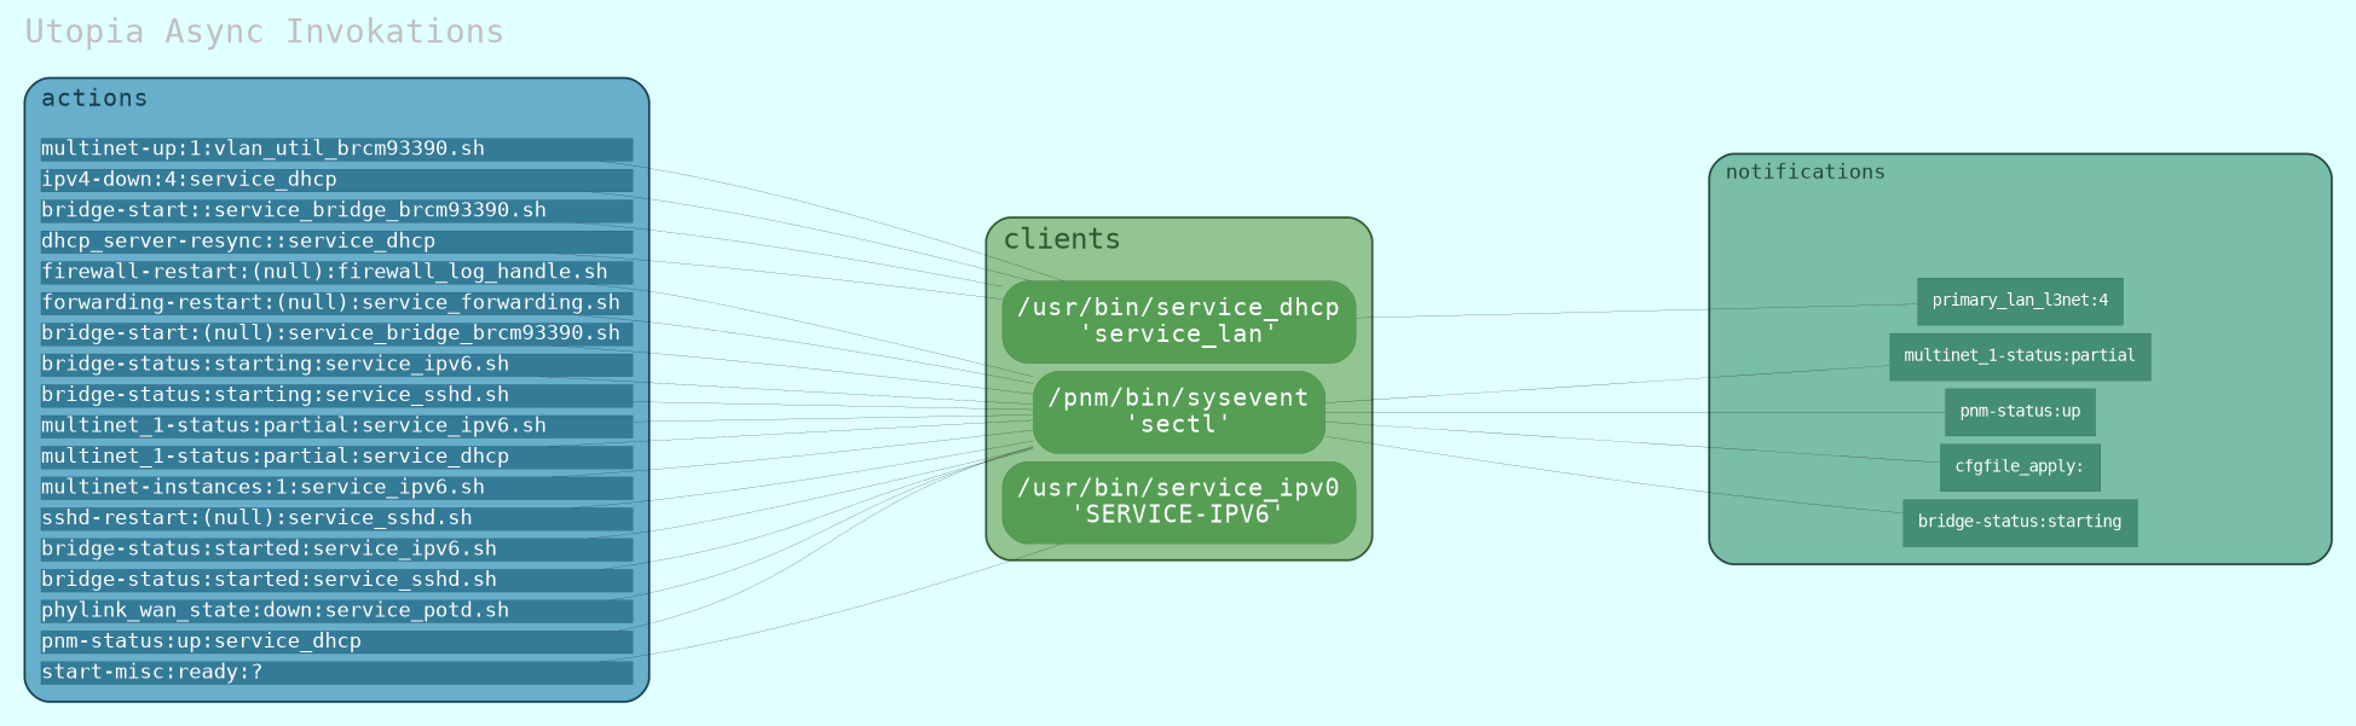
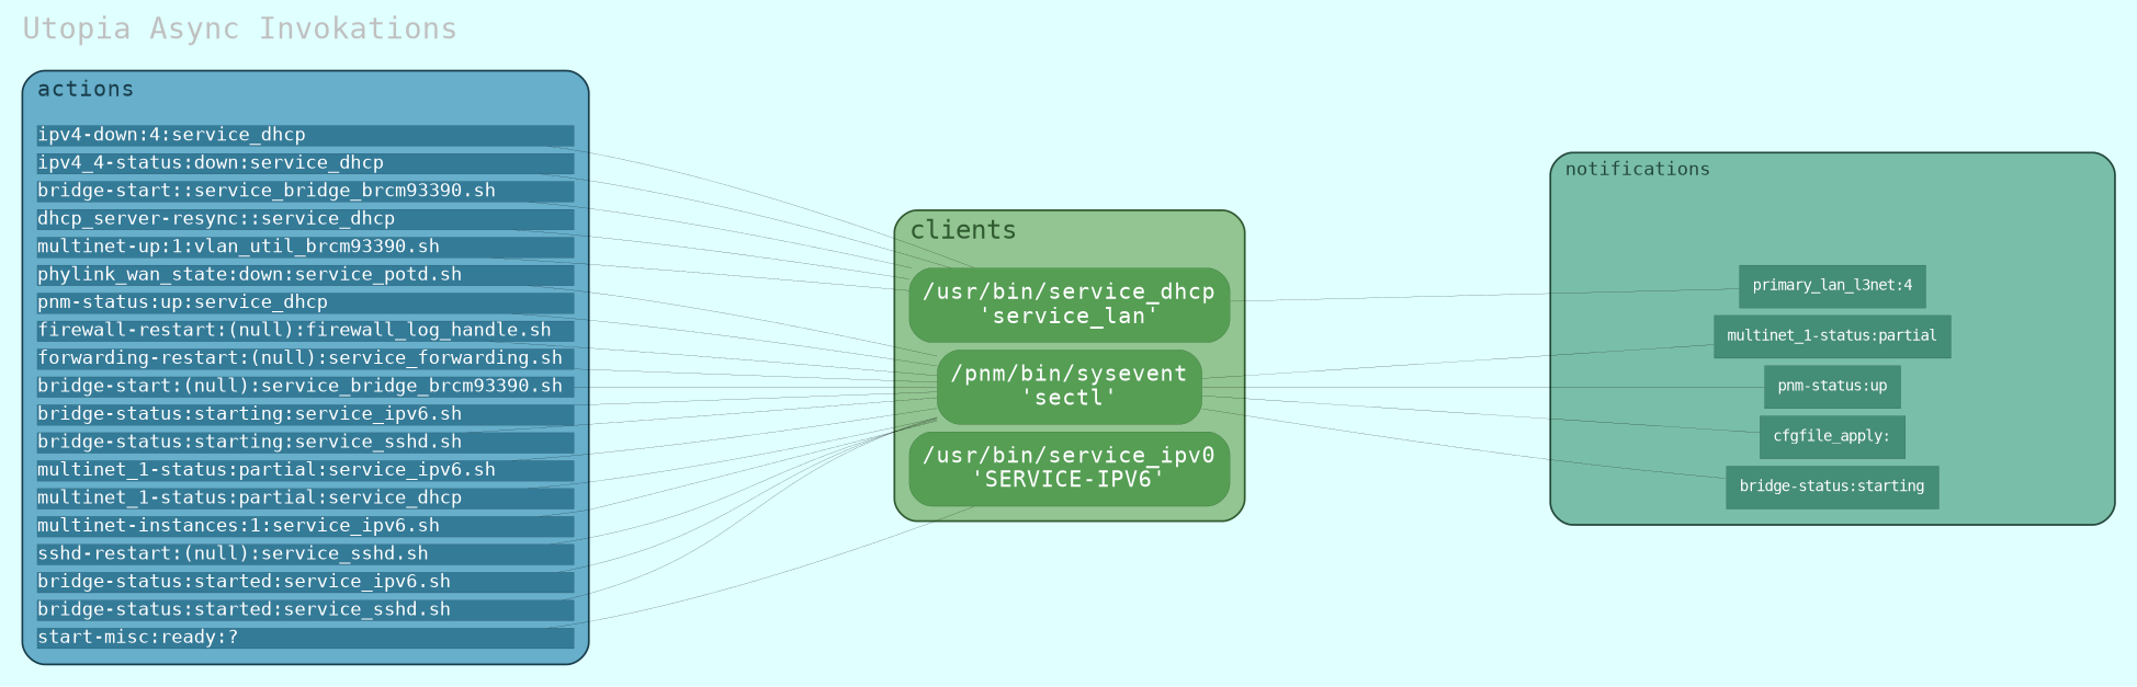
  digraph {
    bgcolor=lightcyan
    fontcolor=grey
    fontname="DejaVu Sans Mono"
    fontsize=16
    label="Utopia Async Invokations"
    labeljust=l
    labelloc=top
    nodesep=0.05
    rankdir=LR
    ranksep=2.5
    node [fontname="DejaVu Sans Mono" margin=0 penwidth=0.1 shape=box style=filled color="#092834" fillcolor="#347B98" fontcolor=white fontsize=10]
    edge [arrowhead=none arrowsize=0.5 color=black fontname="DejaVu Sans Mono" penwidth=0.1]
    _fac04ca68a48af91f0290001604a2463 [height=0 margin=0.1 shape=plaintext style=invisible color="" fillcolor="" fontcolor="" fontsize=""]
    n2 [color="#093426" fillcolor="#448D76" fontsize=8 height=0 label="pnm-status:up\l" margin=0.1 width=0]
    n3 [color="#093426" fillcolor="#448D76" fontsize=8 height=0 label="primary_lan_l3net:4\l" margin=0.1 width=0]
    n4 [color="#093426" fillcolor="#448D76" fontsize=8 height=0 label="bridge-status:starting\l" margin=0.1 width=0]
    n5 [color="#093426" fillcolor="#448D76" fontsize=8 height=0 label="multinet_1-status:partial\l" margin=0.1 width=0]
    n6 [color="#093426" fillcolor="#448D76" fontsize=8 height=0 label="cfgfile_apply:\l" margin=0.1 width=0]
    n7 [color="#0A3409" fillcolor="#559E54" fontsize=12 height=0 label="/pnm/bin/sysevent\n'sectl'" margin=0.1 style="filled,rounded" width=0]
    n8 [color="#0A3409" fillcolor="#559E54" fontsize=12 height=0 label="/usr/bin/service_dhcp\n'service_lan'" margin=0.1 style="filled,rounded" width=0]
    n9 [color="#0A3409" fillcolor="#559E54" fontsize=12 height=0 label="/usr/bin/service_ipv0\n'SERVICE-IPV6'" margin=0.1 style="filled,rounded" width=0]
    n10 [height=0 label="phylink_wan_state:down:service_potd.sh\l" width=4]
    n11 [height=0 label="pnm-status:up:service_dhcp\l" width=4]
    n12 [height=0 label="bridge-start::service_bridge_brcm93390.sh\l" width=4]
    n13 [height=0 label="dhcp_server-resync::service_dhcp\l" width=4]
    n14 [height=0 label="multinet-up:1:vlan_util_brcm93390.sh\l" width=4]
    n15 [height=0 label="bridge-status:starting:service_ipv6.sh\l" width=4]
    n16 [height=0 label="bridge-status:starting:service_sshd.sh\l" width=4]
    n17 [height=0 label="multinet_1-status:partial:service_ipv6.sh\l" width=4]
    n18 [height=0 label="multinet_1-status:partial:service_dhcp\l" width=4]
    n19 [height=0 label="multinet-instances:1:service_ipv6.sh\l" width=4]
    n20 [height=0 label="sshd-restart:(null):service_sshd.sh\l" width=4]
    n21 [height=0 label="bridge-status:started:service_ipv6.sh\l" width=4]
    n22 [height=0 label="bridge-status:started:service_sshd.sh\l" width=4]
    n23 [height=0 label="firewall-restart:(null):firewall_log_handle.sh\l" width=4]
    n24 [height=0 label="start-misc:ready:?\l" width=4]
    n25 [height=0 label="forwarding-restart:(null):service_forwarding.sh\l" width=4]
    n26 [height=0 label="ipv4-down:4:service_dhcp\l" width=4]
+   n27 [height=0 label="ipv4_4-status:down:service_dhcp\l" width=4]
    n28 [height=0 label="bridge-start:(null):service_bridge_brcm93390.sh\l" width=4]
    subgraph cluster_1 {
      color="#23483C"
      fillcolor="#79BEA8"
      fontcolor="#23483C"
      fontsize=10
      label="notifications\l"
      penwidth=1.0
      style="filled, rounded"
      _fac04ca68a48af91f0290001604a2463
      n2
      n3
      n4
      n5
      n6
    }
    subgraph cluster_2 {
      color="#305A30"
      fillcolor="#92C591"
      fontcolor="#305A30"
      fontsize=14
      label="clients\l"
      penwidth=1.0
      style="filled, rounded"
      n7
      n8
      n9
    }
    subgraph cluster_3 {
      color="#1A3E4C"
      fillcolor="#67AFCB"
      fontcolor="#1A3E4C"
      fontsize=12
      label="actions\l"
      penwidth=1.0
      style="filled,rounded"
      n10
      n11
      n12
      n13
      n14
      n15
      n16
      n17
      n18
      n19
      n20
      n21
      n22
      n23
      n24
      n25
      n26
+     n27
      n28
    }
    n7 -> n2
    n7 -> n4
    n7 -> n5
    n7 -> n6
    n8 -> n3
    n10 -> n7
    n11 -> n7
    n12 -> n8
    n13 -> n8
    n14 -> n8
    n15 -> n7
    n16 -> n7
    n17 -> n7
    n18 -> n7
    n19 -> n7
    n20 -> n7
    n21 -> n7
    n22 -> n7
    n23 -> n7
    n24 -> n9
    n25 -> n7
    n26 -> n8
+   n27 -> n8
    n28 -> n7
  }
